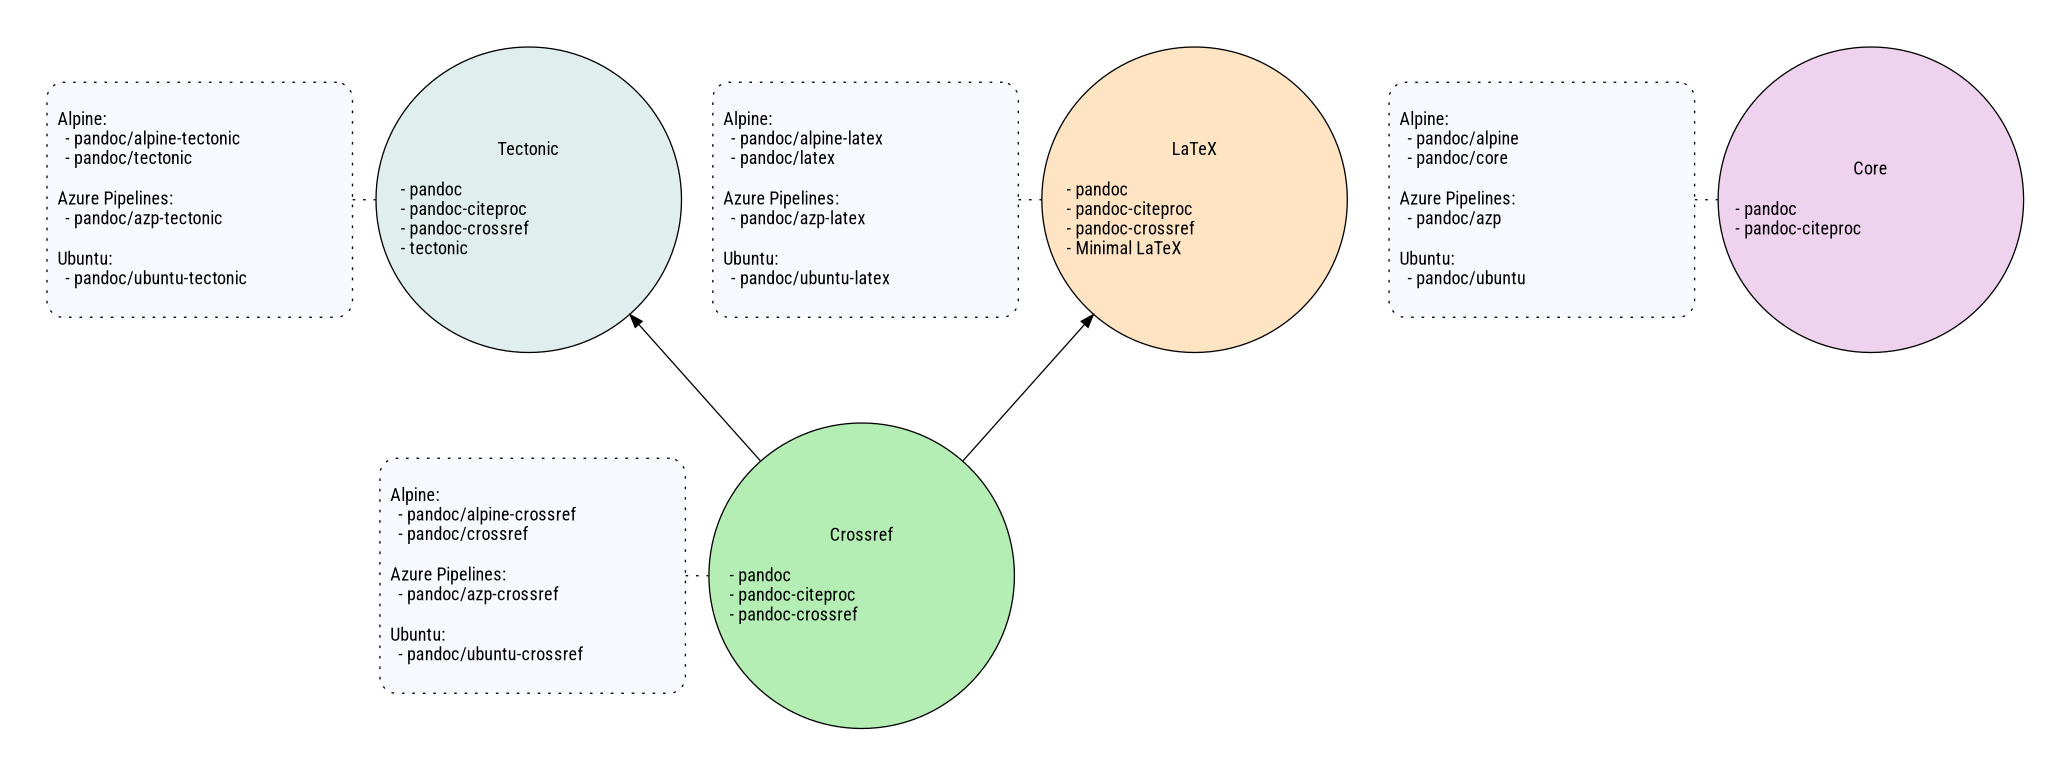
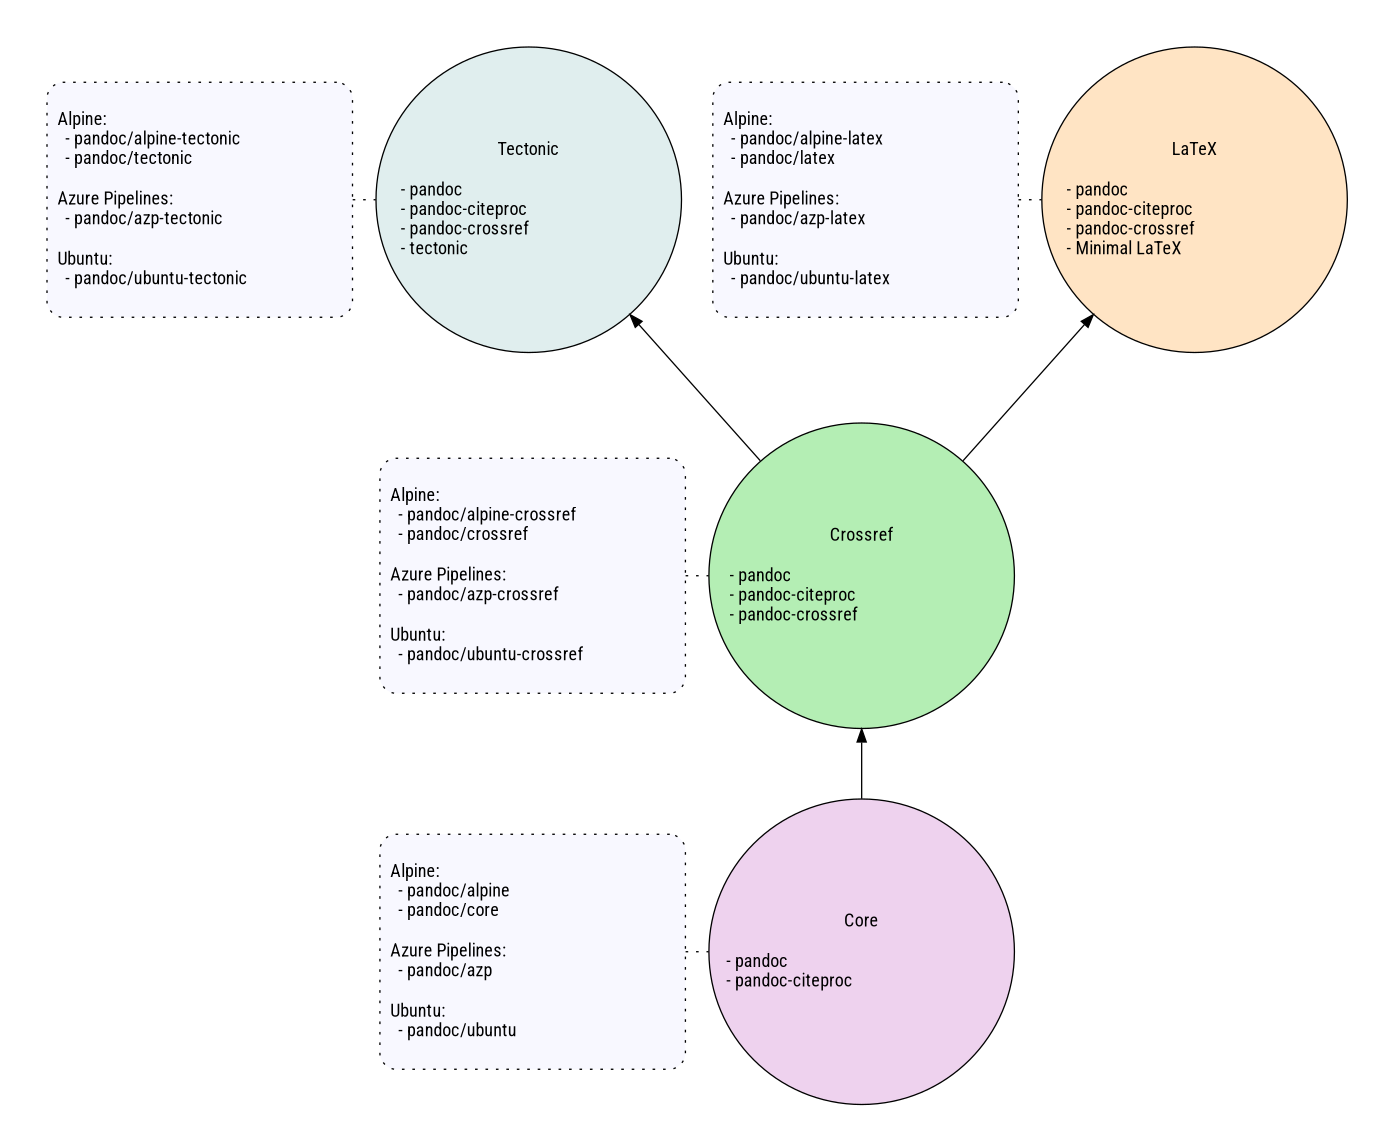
  digraph {
    ranksep=0.75
    fontname="Roboto Condensed"
    node [fillcolor=ghostwhite fontname="Roboto Condensed" shape=circle style="rounded,filled"]
    edge [dir=none style=dotted fontname="Roboto Condensed"]
    n1 [fillcolor=thistle2 height=2.5 label="Core\n\n- pandoc\l- pandoc-citeproc\l" width=3.25]
    n2 [height=2.5 label="Alpine:\l  - pandoc/alpine\l  - pandoc/core\l\nAzure Pipelines:\l  - pandoc/azp\l\nUbuntu:\l  - pandoc/ubuntu\l" shape=rect style="rounded,dotted,filled" width=3.25]
    n3 [fillcolor=darkseagreen2 height=2.5 label="Crossref\n\n- pandoc\l- pandoc-citeproc\l- pandoc-crossref\l" width=3.25]
    n4 [height=2.5 label="Alpine:\l  - pandoc/alpine-crossref\l  - pandoc/crossref\l\nAzure Pipelines:\l  - pandoc/azp-crossref\l\nUbuntu:\l  - pandoc/ubuntu-crossref\l" shape=rect style="rounded,dotted,filled" width=3.25]
    n5 [fillcolor=bisque height=2.5 label="LaTeX\n\n- pandoc\l- pandoc-citeproc\l- pandoc-crossref\l- Minimal LaTeX\l" width=3.25]
    n6 [height=2.5 label="Alpine:\l  - pandoc/alpine-latex\l  - pandoc/latex\l\nAzure Pipelines:\l  - pandoc/azp-latex\l\nUbuntu:\l  - pandoc/ubuntu-latex\l" shape=rect style="rounded,dotted,filled" width=3.25]
    n7 [fillcolor=azure2 height=2.5 label="Tectonic\n\n- pandoc\l- pandoc-citeproc\l- pandoc-crossref\l- tectonic\l" width=3.25]
    n8 [height=2.5 label="Alpine:\l  - pandoc/alpine-tectonic\l  - pandoc/tectonic\l\nAzure Pipelines:\l  - pandoc/azp-tectonic\l\nUbuntu:\l  - pandoc/ubuntu-tectonic\l" shape=rect style="rounded,dotted,filled" width=3.25]
    subgraph cluster_1 {
      color=none
      style=rounded
      subgraph cluster_2 {
        color=none
        style=rounded
        subgraph sub_3 {
          color=none
          rank=same
          style=rounded
          n1
          n2
        }
      }
      subgraph cluster_4 {
        color=none
        style=rounded
        subgraph sub_5 {
          color=none
          rank=same
          style=rounded
          n3
          n4
        }
      }
      subgraph cluster_6 {
        color=none
        style=rounded
        subgraph cluster_7 {
          color=none
          style=rounded
          subgraph sub_8 {
            color=none
            rank=same
            style=rounded
            n5
            n6
          }
        }
        subgraph cluster_9 {
          color=none
          style=rounded
          subgraph sub_10 {
            color=none
            rank=same
            style=rounded
            n7
            n8
          }
        }
      }
    }
    n2 -> n1
+   n3 -> n1 [dir=back style=fill]
    n4 -> n3
    n5 -> n3 [dir=back style=fill]
    n6 -> n5
    n7 -> n3 [dir=back style=fill]
    n8 -> n7
  }
